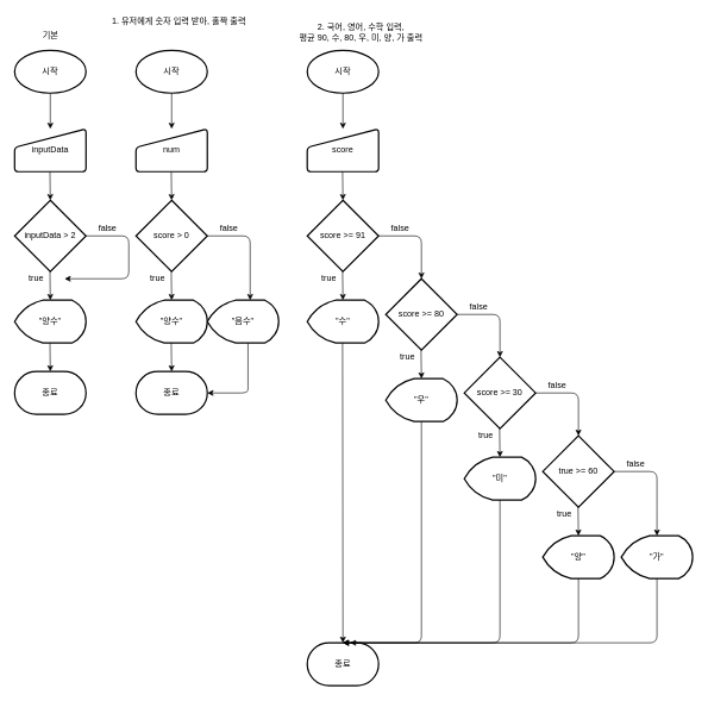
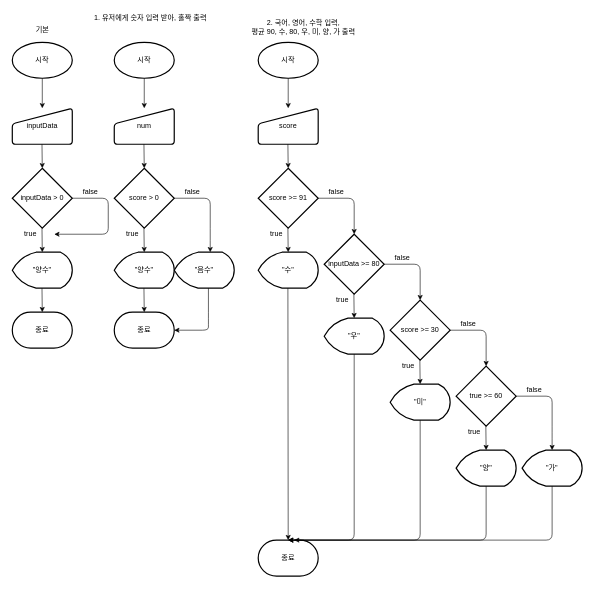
  <mxCell id="0" />
  <mxCell id="1" parent="0" />
  <mxCell id="2" value="시작" style="strokeWidth=2;html=1;shape=mxgraph.flowchart.start_1;whiteSpace=wrap;" vertex="1" parent="1"><mxGeometry x="20" y="70" width="100" height="60" as="geometry" /></mxCell>
  <mxCell id="3" value="inputData" style="html=1;strokeWidth=2;shape=manualInput;whiteSpace=wrap;rounded=1;size=26;arcSize=11;" vertex="1" parent="1"><mxGeometry x="20" y="180" width="100" height="60" as="geometry" /></mxCell>
- <mxCell id="4" value="inputData &amp;gt; 2" style="strokeWidth=2;html=1;shape=mxgraph.flowchart.decision;whiteSpace=wrap;" vertex="1" parent="1"><mxGeometry x="20" y="280" width="100" height="100" as="geometry" /></mxCell>
+ <mxCell id="4" value="inputData &amp;gt; 0" style="strokeWidth=2;html=1;shape=mxgraph.flowchart.decision;whiteSpace=wrap;" vertex="1" parent="1"><mxGeometry x="20" y="280" width="100" height="100" as="geometry" /></mxCell>
  <mxCell id="5" value="" style="endArrow=classic;html=1;exitX=0.5;exitY=1;exitDx=0;exitDy=0;exitPerimeter=0;" edge="1" parent="1" source="2"><mxGeometry width="50" height="50" relative="1" as="geometry"><mxPoint x="-110" y="235" as="sourcePoint" /><mxPoint x="70" y="180" as="targetPoint" /></mxGeometry></mxCell>
  <mxCell id="6" value="" style="endArrow=classic;html=1;exitX=0.5;exitY=1;exitDx=0;exitDy=0;exitPerimeter=0;" edge="1" parent="1"><mxGeometry width="50" height="50" relative="1" as="geometry"><mxPoint x="69.5" y="240" as="sourcePoint" /><mxPoint x="70" y="280" as="targetPoint" /></mxGeometry></mxCell>
  <mxCell id="7" value="&quot;양수&quot;" style="strokeWidth=2;html=1;shape=mxgraph.flowchart.display;whiteSpace=wrap;" vertex="1" parent="1"><mxGeometry x="20" y="420" width="100" height="60" as="geometry" /></mxCell>
  <mxCell id="8" value="" style="endArrow=classic;html=1;exitX=0.5;exitY=1;exitDx=0;exitDy=0;exitPerimeter=0;" edge="1" parent="1"><mxGeometry width="50" height="50" relative="1" as="geometry"><mxPoint x="69.5" y="380" as="sourcePoint" /><mxPoint x="70" y="420" as="targetPoint" /></mxGeometry></mxCell>
  <mxCell id="9" value="true" style="text;html=1;align=center;verticalAlign=middle;resizable=0;points=[];autosize=1;strokeColor=none;" vertex="1" parent="1"><mxGeometry x="30" y="380" width="40" height="20" as="geometry" /></mxCell>
  <mxCell id="10" value="종료" style="strokeWidth=2;html=1;shape=mxgraph.flowchart.terminator;whiteSpace=wrap;" vertex="1" parent="1"><mxGeometry x="20" y="520" width="100" height="60" as="geometry" /></mxCell>
  <mxCell id="11" value="" style="endArrow=classic;html=1;exitX=0.5;exitY=1;exitDx=0;exitDy=0;exitPerimeter=0;" edge="1" parent="1"><mxGeometry width="50" height="50" relative="1" as="geometry"><mxPoint x="69.5" y="480" as="sourcePoint" /><mxPoint x="70" y="520" as="targetPoint" /></mxGeometry></mxCell>
  <mxCell id="12" value="" style="endArrow=classic;html=1;exitX=1;exitY=0.5;exitDx=0;exitDy=0;exitPerimeter=0;" edge="1" parent="1" source="4"><mxGeometry width="50" height="50" relative="1" as="geometry"><mxPoint x="190" y="300" as="sourcePoint" /><mxPoint x="90" y="390" as="targetPoint" /><Array as="points"><mxPoint x="180" y="330" /><mxPoint x="180" y="390" /></Array></mxGeometry></mxCell>
  <mxCell id="13" value="false" style="text;html=1;align=center;verticalAlign=middle;resizable=0;points=[];autosize=1;strokeColor=none;" vertex="1" parent="1"><mxGeometry x="130" y="310" width="40" height="20" as="geometry" /></mxCell>
  <mxCell id="14" value="시작" style="strokeWidth=2;html=1;shape=mxgraph.flowchart.start_1;whiteSpace=wrap;" vertex="1" parent="1"><mxGeometry x="190" y="70" width="100" height="60" as="geometry" /></mxCell>
  <mxCell id="15" value="num" style="html=1;strokeWidth=2;shape=manualInput;whiteSpace=wrap;rounded=1;size=26;arcSize=11;" vertex="1" parent="1"><mxGeometry x="190" y="180" width="100" height="60" as="geometry" /></mxCell>
  <mxCell id="16" value="score &amp;gt; 0" style="strokeWidth=2;html=1;shape=mxgraph.flowchart.decision;whiteSpace=wrap;" vertex="1" parent="1"><mxGeometry x="190" y="280" width="100" height="100" as="geometry" /></mxCell>
  <mxCell id="17" value="" style="endArrow=classic;html=1;exitX=0.5;exitY=1;exitDx=0;exitDy=0;exitPerimeter=0;" edge="1" parent="1" source="14"><mxGeometry width="50" height="50" relative="1" as="geometry"><mxPoint x="60" y="235" as="sourcePoint" /><mxPoint x="240" y="180" as="targetPoint" /></mxGeometry></mxCell>
  <mxCell id="18" value="" style="endArrow=classic;html=1;exitX=0.5;exitY=1;exitDx=0;exitDy=0;exitPerimeter=0;" edge="1" parent="1"><mxGeometry width="50" height="50" relative="1" as="geometry"><mxPoint x="239.5" y="240" as="sourcePoint" /><mxPoint x="240" y="280" as="targetPoint" /></mxGeometry></mxCell>
  <mxCell id="19" value="&quot;양수&quot;" style="strokeWidth=2;html=1;shape=mxgraph.flowchart.display;whiteSpace=wrap;" vertex="1" parent="1"><mxGeometry x="190" y="420" width="100" height="60" as="geometry" /></mxCell>
  <mxCell id="20" value="" style="endArrow=classic;html=1;exitX=0.5;exitY=1;exitDx=0;exitDy=0;exitPerimeter=0;" edge="1" parent="1"><mxGeometry width="50" height="50" relative="1" as="geometry"><mxPoint x="239.5" y="380" as="sourcePoint" /><mxPoint x="240" y="420" as="targetPoint" /></mxGeometry></mxCell>
  <mxCell id="21" value="true" style="text;html=1;align=center;verticalAlign=middle;resizable=0;points=[];autosize=1;strokeColor=none;" vertex="1" parent="1"><mxGeometry x="200" y="380" width="40" height="20" as="geometry" /></mxCell>
  <mxCell id="22" value="종료" style="strokeWidth=2;html=1;shape=mxgraph.flowchart.terminator;whiteSpace=wrap;" vertex="1" parent="1"><mxGeometry x="190" y="520" width="100" height="60" as="geometry" /></mxCell>
  <mxCell id="23" value="" style="endArrow=classic;html=1;exitX=0.5;exitY=1;exitDx=0;exitDy=0;exitPerimeter=0;" edge="1" parent="1"><mxGeometry width="50" height="50" relative="1" as="geometry"><mxPoint x="239.5" y="480" as="sourcePoint" /><mxPoint x="240" y="520" as="targetPoint" /></mxGeometry></mxCell>
  <mxCell id="24" value="" style="endArrow=classic;html=1;exitX=1;exitY=0.5;exitDx=0;exitDy=0;exitPerimeter=0;" edge="1" parent="1" source="16"><mxGeometry width="50" height="50" relative="1" as="geometry"><mxPoint x="360" y="300" as="sourcePoint" /><mxPoint x="350" y="420" as="targetPoint" /><Array as="points"><mxPoint x="350" y="330" /><mxPoint x="350" y="390" /></Array></mxGeometry></mxCell>
  <mxCell id="25" value="false" style="text;html=1;align=center;verticalAlign=middle;resizable=0;points=[];autosize=1;strokeColor=none;" vertex="1" parent="1"><mxGeometry x="300" y="310" width="40" height="20" as="geometry" /></mxCell>
  <mxCell id="26" value="1. 유저에게 숫자 입력 받아, 홀짝 출력" style="text;html=1;align=center;verticalAlign=middle;resizable=0;points=[];autosize=1;strokeColor=none;" vertex="1" parent="1"><mxGeometry x="140" y="20" width="220" height="20" as="geometry" /></mxCell>
  <mxCell id="27" value="기본" style="text;html=1;align=center;verticalAlign=middle;resizable=0;points=[];autosize=1;strokeColor=none;" vertex="1" parent="1"><mxGeometry x="50" y="40" width="40" height="20" as="geometry" /></mxCell>
  <mxCell id="28" value="시작" style="strokeWidth=2;html=1;shape=mxgraph.flowchart.start_1;whiteSpace=wrap;" vertex="1" parent="1"><mxGeometry x="430" y="70" width="100" height="60" as="geometry" /></mxCell>
  <mxCell id="29" value="score" style="html=1;strokeWidth=2;shape=manualInput;whiteSpace=wrap;rounded=1;size=26;arcSize=11;" vertex="1" parent="1"><mxGeometry x="430" y="180" width="100" height="60" as="geometry" /></mxCell>
  <mxCell id="30" value="score &amp;gt;= 91" style="strokeWidth=2;html=1;shape=mxgraph.flowchart.decision;whiteSpace=wrap;" vertex="1" parent="1"><mxGeometry x="430" y="280" width="100" height="100" as="geometry" /></mxCell>
  <mxCell id="31" value="" style="endArrow=classic;html=1;exitX=0.5;exitY=1;exitDx=0;exitDy=0;exitPerimeter=0;" edge="1" parent="1" source="28"><mxGeometry width="50" height="50" relative="1" as="geometry"><mxPoint x="300" y="235" as="sourcePoint" /><mxPoint x="480" y="180" as="targetPoint" /></mxGeometry></mxCell>
  <mxCell id="32" value="" style="endArrow=classic;html=1;exitX=0.5;exitY=1;exitDx=0;exitDy=0;exitPerimeter=0;" edge="1" parent="1"><mxGeometry width="50" height="50" relative="1" as="geometry"><mxPoint x="479.5" y="240" as="sourcePoint" /><mxPoint x="480" y="280" as="targetPoint" /></mxGeometry></mxCell>
  <mxCell id="33" value="&quot;수&quot;" style="strokeWidth=2;html=1;shape=mxgraph.flowchart.display;whiteSpace=wrap;" vertex="1" parent="1"><mxGeometry x="430" y="420" width="100" height="60" as="geometry" /></mxCell>
  <mxCell id="34" value="" style="endArrow=classic;html=1;exitX=0.5;exitY=1;exitDx=0;exitDy=0;exitPerimeter=0;" edge="1" parent="1"><mxGeometry width="50" height="50" relative="1" as="geometry"><mxPoint x="479.5" y="380" as="sourcePoint" /><mxPoint x="480" y="420" as="targetPoint" /></mxGeometry></mxCell>
  <mxCell id="35" value="true" style="text;html=1;align=center;verticalAlign=middle;resizable=0;points=[];autosize=1;strokeColor=none;" vertex="1" parent="1"><mxGeometry x="440" y="380" width="40" height="20" as="geometry" /></mxCell>
  <mxCell id="36" value="종료" style="strokeWidth=2;html=1;shape=mxgraph.flowchart.terminator;whiteSpace=wrap;" vertex="1" parent="1"><mxGeometry x="430" y="900" width="100" height="60" as="geometry" /></mxCell>
  <mxCell id="37" value="" style="endArrow=classic;html=1;exitX=0.5;exitY=1;exitDx=0;exitDy=0;exitPerimeter=0;entryX=0.5;entryY=0;entryDx=0;entryDy=0;entryPerimeter=0;" edge="1" parent="1" target="36"><mxGeometry width="50" height="50" relative="1" as="geometry"><mxPoint x="479.5" y="480" as="sourcePoint" /><mxPoint x="480" y="520" as="targetPoint" /></mxGeometry></mxCell>
  <mxCell id="38" value="" style="endArrow=classic;html=1;exitX=1;exitY=0.5;exitDx=0;exitDy=0;exitPerimeter=0;" edge="1" parent="1" source="30"><mxGeometry width="50" height="50" relative="1" as="geometry"><mxPoint x="600" y="300" as="sourcePoint" /><mxPoint x="590" y="390" as="targetPoint" /><Array as="points"><mxPoint x="590" y="330" /><mxPoint x="590" y="390" /></Array></mxGeometry></mxCell>
  <mxCell id="39" value="false" style="text;html=1;align=center;verticalAlign=middle;resizable=0;points=[];autosize=1;strokeColor=none;" vertex="1" parent="1"><mxGeometry x="540" y="310" width="40" height="20" as="geometry" /></mxCell>
  <mxCell id="40" value="2. 국어, 영어, 수학 입력, &lt;br&gt;평균 90, 수, 80, 우, 미, 양, 가 출력" style="text;html=1;align=center;verticalAlign=middle;resizable=0;points=[];autosize=1;strokeColor=none;" vertex="1" parent="1"><mxGeometry x="405" y="30" width="200" height="30" as="geometry" /></mxCell>
  <mxCell id="41" value="&quot;음수&quot;" style="strokeWidth=2;html=1;shape=mxgraph.flowchart.display;whiteSpace=wrap;" vertex="1" parent="1"><mxGeometry x="290" y="420" width="100" height="60" as="geometry" /></mxCell>
  <mxCell id="42" value="" style="endArrow=classic;html=1;exitX=0.57;exitY=1;exitDx=0;exitDy=0;exitPerimeter=0;entryX=1;entryY=0.5;entryDx=0;entryDy=0;entryPerimeter=0;" edge="1" parent="1" source="41" target="22"><mxGeometry width="50" height="50" relative="1" as="geometry"><mxPoint x="350" y="490" as="sourcePoint" /><mxPoint x="360" y="595" as="targetPoint" /><Array as="points"><mxPoint x="347" y="530" /><mxPoint x="347" y="550" /></Array></mxGeometry></mxCell>
- <mxCell id="43" value="score &amp;gt;= 80" style="strokeWidth=2;html=1;shape=mxgraph.flowchart.decision;whiteSpace=wrap;" vertex="1" parent="1"><mxGeometry x="540" y="390" width="100" height="100" as="geometry" /></mxCell>
+ <mxCell id="43" value="inputData &amp;gt;= 80" style="strokeWidth=2;html=1;shape=mxgraph.flowchart.decision;whiteSpace=wrap;" vertex="1" parent="1"><mxGeometry x="540" y="390" width="100" height="100" as="geometry" /></mxCell>
  <mxCell id="44" value="&quot;우&quot;" style="strokeWidth=2;html=1;shape=mxgraph.flowchart.display;whiteSpace=wrap;" vertex="1" parent="1"><mxGeometry x="540" y="530" width="100" height="60" as="geometry" /></mxCell>
  <mxCell id="45" value="" style="endArrow=classic;html=1;exitX=0.5;exitY=1;exitDx=0;exitDy=0;exitPerimeter=0;" edge="1" parent="1"><mxGeometry width="50" height="50" relative="1" as="geometry"><mxPoint x="589.5" y="490" as="sourcePoint" /><mxPoint x="590" y="530" as="targetPoint" /></mxGeometry></mxCell>
  <mxCell id="46" value="true" style="text;html=1;align=center;verticalAlign=middle;resizable=0;points=[];autosize=1;strokeColor=none;" vertex="1" parent="1"><mxGeometry x="550" y="490" width="40" height="20" as="geometry" /></mxCell>
  <mxCell id="47" value="" style="endArrow=classic;html=1;exitX=1;exitY=0.5;exitDx=0;exitDy=0;exitPerimeter=0;" edge="1" parent="1"><mxGeometry width="50" height="50" relative="1" as="geometry"><mxPoint x="640" y="440" as="sourcePoint" /><mxPoint x="700" y="500" as="targetPoint" /><Array as="points"><mxPoint x="700" y="440" /><mxPoint x="700" y="500" /></Array></mxGeometry></mxCell>
  <mxCell id="48" value="false" style="text;html=1;align=center;verticalAlign=middle;resizable=0;points=[];autosize=1;strokeColor=none;" vertex="1" parent="1"><mxGeometry x="650" y="420" width="40" height="20" as="geometry" /></mxCell>
  <mxCell id="49" value="score &amp;gt;= 30" style="strokeWidth=2;html=1;shape=mxgraph.flowchart.decision;whiteSpace=wrap;" vertex="1" parent="1"><mxGeometry x="650" y="500" width="100" height="100" as="geometry" /></mxCell>
  <mxCell id="50" value="" style="endArrow=classic;html=1;exitX=1;exitY=0.5;exitDx=0;exitDy=0;exitPerimeter=0;" edge="1" parent="1"><mxGeometry width="50" height="50" relative="1" as="geometry"><mxPoint x="750" y="550" as="sourcePoint" /><mxPoint x="810" y="610" as="targetPoint" /><Array as="points"><mxPoint x="810" y="550" /><mxPoint x="810" y="610" /></Array></mxGeometry></mxCell>
  <mxCell id="51" value="false" style="text;html=1;align=center;verticalAlign=middle;resizable=0;points=[];autosize=1;strokeColor=none;" vertex="1" parent="1"><mxGeometry x="760" y="530" width="40" height="20" as="geometry" /></mxCell>
  <mxCell id="52" value="true &amp;gt;= 60" style="strokeWidth=2;html=1;shape=mxgraph.flowchart.decision;whiteSpace=wrap;" vertex="1" parent="1"><mxGeometry x="760" y="610" width="100" height="100" as="geometry" /></mxCell>
  <mxCell id="53" value="" style="endArrow=classic;html=1;exitX=1;exitY=0.5;exitDx=0;exitDy=0;exitPerimeter=0;entryX=0.5;entryY=0;entryDx=0;entryDy=0;entryPerimeter=0;" edge="1" parent="1" target="61"><mxGeometry width="50" height="50" relative="1" as="geometry"><mxPoint x="860" y="660" as="sourcePoint" /><mxPoint x="940" y="720" as="targetPoint" /><Array as="points"><mxPoint x="920" y="660" /><mxPoint x="920" y="720" /></Array></mxGeometry></mxCell>
  <mxCell id="54" value="false" style="text;html=1;align=center;verticalAlign=middle;resizable=0;points=[];autosize=1;strokeColor=none;" vertex="1" parent="1"><mxGeometry x="870" y="640" width="40" height="20" as="geometry" /></mxCell>
  <mxCell id="55" value="&quot;미&quot;" style="strokeWidth=2;html=1;shape=mxgraph.flowchart.display;whiteSpace=wrap;" vertex="1" parent="1"><mxGeometry x="650" y="640" width="100" height="60" as="geometry" /></mxCell>
  <mxCell id="56" value="" style="endArrow=classic;html=1;exitX=0.5;exitY=1;exitDx=0;exitDy=0;exitPerimeter=0;" edge="1" parent="1"><mxGeometry width="50" height="50" relative="1" as="geometry"><mxPoint x="699.5" y="600" as="sourcePoint" /><mxPoint x="700" y="640" as="targetPoint" /></mxGeometry></mxCell>
  <mxCell id="57" value="true" style="text;html=1;align=center;verticalAlign=middle;resizable=0;points=[];autosize=1;strokeColor=none;" vertex="1" parent="1"><mxGeometry x="660" y="600" width="40" height="20" as="geometry" /></mxCell>
  <mxCell id="58" value="&quot;양&quot;" style="strokeWidth=2;html=1;shape=mxgraph.flowchart.display;whiteSpace=wrap;" vertex="1" parent="1"><mxGeometry x="760" y="750" width="100" height="60" as="geometry" /></mxCell>
  <mxCell id="59" value="" style="endArrow=classic;html=1;exitX=0.5;exitY=1;exitDx=0;exitDy=0;exitPerimeter=0;" edge="1" parent="1"><mxGeometry width="50" height="50" relative="1" as="geometry"><mxPoint x="809.5" y="710" as="sourcePoint" /><mxPoint x="810" y="750" as="targetPoint" /></mxGeometry></mxCell>
  <mxCell id="60" value="true" style="text;html=1;align=center;verticalAlign=middle;resizable=0;points=[];autosize=1;strokeColor=none;" vertex="1" parent="1"><mxGeometry x="770" y="710" width="40" height="20" as="geometry" /></mxCell>
  <mxCell id="61" value="&quot;가&quot;" style="strokeWidth=2;html=1;shape=mxgraph.flowchart.display;whiteSpace=wrap;" vertex="1" parent="1"><mxGeometry x="870" y="750" width="100" height="60" as="geometry" /></mxCell>
  <mxCell id="62" value="" style="endArrow=classic;html=1;exitX=0.5;exitY=1;exitDx=0;exitDy=0;exitPerimeter=0;entryX=0.5;entryY=0;entryDx=0;entryDy=0;entryPerimeter=0;" edge="1" parent="1" target="36"><mxGeometry width="50" height="50" relative="1" as="geometry"><mxPoint x="590" y="590" as="sourcePoint" /><mxPoint x="590.5" y="1010" as="targetPoint" /><Array as="points"><mxPoint x="590" y="900" /></Array></mxGeometry></mxCell>
  <mxCell id="63" value="" style="endArrow=classic;html=1;exitX=0.5;exitY=1;exitDx=0;exitDy=0;exitPerimeter=0;entryX=0.5;entryY=0;entryDx=0;entryDy=0;entryPerimeter=0;" edge="1" parent="1" target="36"><mxGeometry width="50" height="50" relative="1" as="geometry"><mxPoint x="700" y="700" as="sourcePoint" /><mxPoint x="590" y="1010" as="targetPoint" /><Array as="points"><mxPoint x="700" y="900" /></Array></mxGeometry></mxCell>
  <mxCell id="64" value="" style="endArrow=classic;html=1;exitX=0.5;exitY=1;exitDx=0;exitDy=0;exitPerimeter=0;" edge="1" parent="1"><mxGeometry width="50" height="50" relative="1" as="geometry"><mxPoint x="810" y="810" as="sourcePoint" /><mxPoint x="490" y="900" as="targetPoint" /><Array as="points"><mxPoint x="810" y="900" /></Array></mxGeometry></mxCell>
  <mxCell id="65" value="" style="endArrow=classic;html=1;" edge="1" parent="1"><mxGeometry width="50" height="50" relative="1" as="geometry"><mxPoint x="920" y="810" as="sourcePoint" /><mxPoint x="480" y="900" as="targetPoint" /><Array as="points"><mxPoint x="920" y="900" /></Array></mxGeometry></mxCell>
